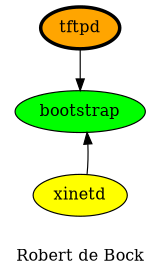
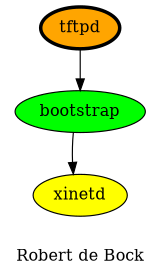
  digraph {
    label="Robert de Bock"
    node [style=filled]
    bootstrap [fillcolor=green]
    xinetd [fillcolor=yellow]
    tftpd [fillcolor=orange penwidth=3]
-   xinetd -> bootstrap
+   bootstrap -> xinetd
    tftpd -> bootstrap
  }
